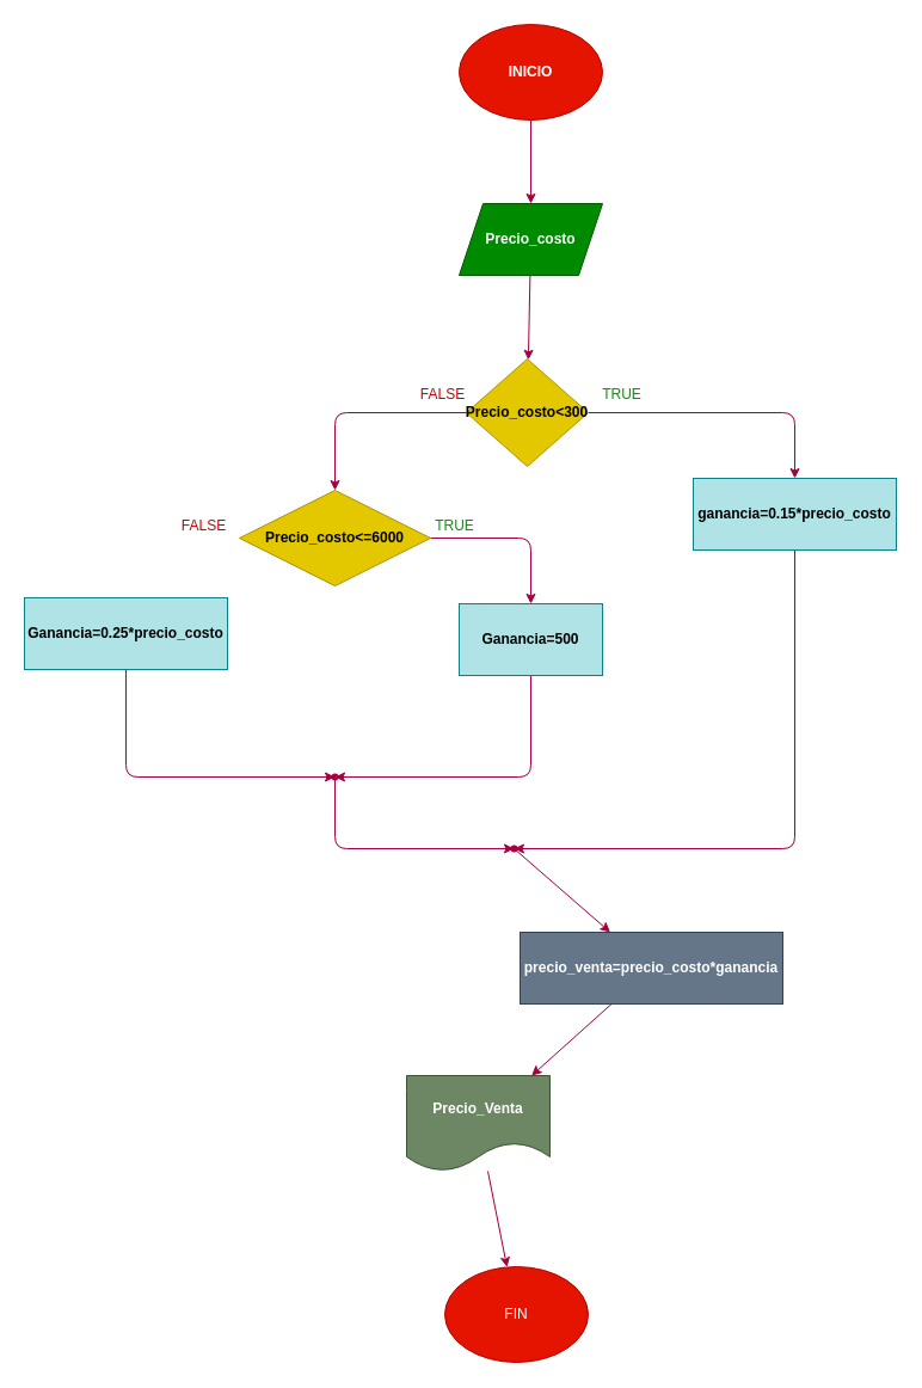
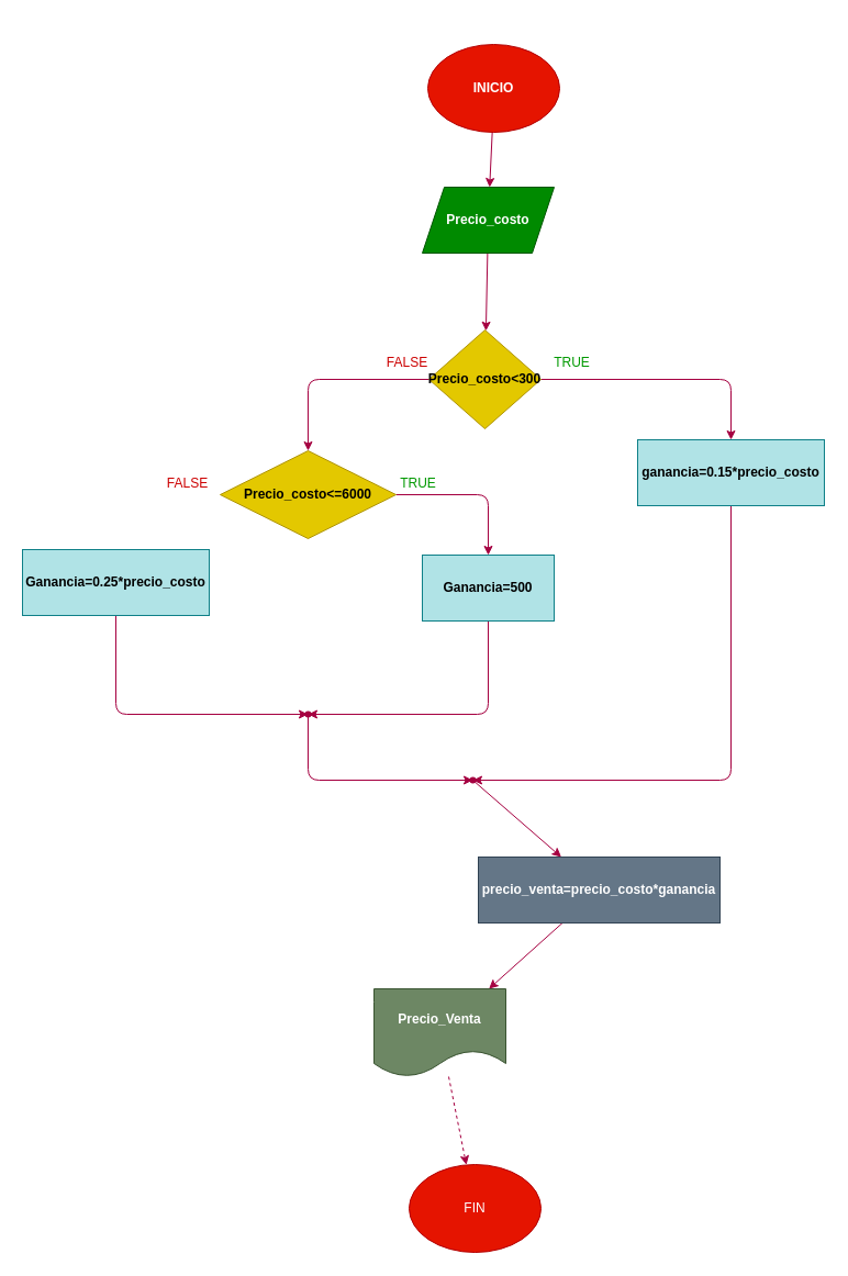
  <mxCell id="0" />
  <mxCell id="1" parent="0" />
  <mxCell id="2" value="" style="edgeStyle=none;html=1;fillColor=#d80073;strokeColor=#A50040;" edge="1" parent="1" source="3" target="5"><mxGeometry relative="1" as="geometry" /></mxCell>
- <mxCell id="3" value="&lt;b&gt;INICIO&lt;/b&gt;" style="ellipse;whiteSpace=wrap;html=1;fillColor=#e51400;fontColor=#ffffff;strokeColor=#B20000;" vertex="1" parent="1"><mxGeometry x="384" y="20" width="120" height="80" as="geometry" /></mxCell>
+ <mxCell id="3" value="&lt;b&gt;INICIO&lt;/b&gt;" style="ellipse;whiteSpace=wrap;html=1;fillColor=#e51400;fontColor=#ffffff;strokeColor=#B20000;" vertex="1" parent="1"><mxGeometry x="389" y="40" width="120" height="80" as="geometry" /></mxCell>
  <mxCell id="4" value="" style="edgeStyle=none;html=1;fillColor=#d80073;strokeColor=#A50040;" edge="1" parent="1" source="5" target="8"><mxGeometry relative="1" as="geometry" /></mxCell>
  <mxCell id="5" value="&lt;b&gt;Precio_costo&lt;/b&gt;" style="shape=parallelogram;perimeter=parallelogramPerimeter;whiteSpace=wrap;html=1;fixedSize=1;fillColor=#008a00;fontColor=#ffffff;strokeColor=#005700;" vertex="1" parent="1"><mxGeometry x="384" y="170" width="120" height="60" as="geometry" /></mxCell>
  <mxCell id="6" style="edgeStyle=none;html=1;entryX=0.5;entryY=0;entryDx=0;entryDy=0;fillColor=#d80073;strokeColor=#A50040;" edge="1" parent="1" source="8" target="10"><mxGeometry relative="1" as="geometry"><Array as="points"><mxPoint x="665" y="345" /></Array></mxGeometry></mxCell>
  <mxCell id="7" style="edgeStyle=none;html=1;entryX=0.5;entryY=0;entryDx=0;entryDy=0;fillColor=#d80073;strokeColor=#A50040;" edge="1" parent="1" source="8" target="12"><mxGeometry relative="1" as="geometry"><Array as="points"><mxPoint x="280" y="345" /></Array></mxGeometry></mxCell>
  <mxCell id="8" value="&lt;b&gt;Precio_costo&amp;lt;300&lt;/b&gt;" style="rhombus;whiteSpace=wrap;html=1;fillColor=#e3c800;fontColor=#000000;strokeColor=#B09500;" vertex="1" parent="1"><mxGeometry x="390" y="300" width="102" height="90" as="geometry" /></mxCell>
  <mxCell id="9" style="edgeStyle=none;html=1;fillColor=#d80073;strokeColor=#A50040;" edge="1" parent="1" source="10"><mxGeometry relative="1" as="geometry"><mxPoint x="430" y="710" as="targetPoint" /><Array as="points"><mxPoint x="665" y="710" /></Array></mxGeometry></mxCell>
  <mxCell id="10" value="&lt;b&gt;ganancia=0.15*precio_costo&lt;/b&gt;" style="rounded=0;whiteSpace=wrap;html=1;fillColor=#b0e3e6;strokeColor=#0e8088;" vertex="1" parent="1"><mxGeometry x="580" y="400" width="170" height="60" as="geometry" /></mxCell>
  <mxCell id="11" style="edgeStyle=none;html=1;entryX=0.5;entryY=0;entryDx=0;entryDy=0;fillColor=#d80073;strokeColor=#A50040;" edge="1" parent="1" source="12" target="14"><mxGeometry relative="1" as="geometry"><Array as="points"><mxPoint x="444" y="450" /></Array></mxGeometry></mxCell>
  <mxCell id="12" value="&lt;b&gt;Precio_costo&amp;lt;=6000&lt;/b&gt;" style="rhombus;whiteSpace=wrap;html=1;fillColor=#e3c800;fontColor=#000000;strokeColor=#B09500;" vertex="1" parent="1"><mxGeometry x="200" y="410" width="160" height="80" as="geometry" /></mxCell>
  <mxCell id="13" style="edgeStyle=none;html=1;entryX=0.65;entryY=0.85;entryDx=0;entryDy=0;entryPerimeter=0;fillColor=#d80073;strokeColor=#A50040;" edge="1" parent="1" source="14" target="18"><mxGeometry relative="1" as="geometry"><Array as="points"><mxPoint x="444" y="650" /></Array></mxGeometry></mxCell>
  <mxCell id="14" value="&lt;b&gt;Ganancia=500&lt;/b&gt;" style="rounded=0;whiteSpace=wrap;html=1;fillColor=#b0e3e6;strokeColor=#0e8088;" vertex="1" parent="1"><mxGeometry x="384" y="505" width="120" height="60" as="geometry" /></mxCell>
  <mxCell id="15" style="edgeStyle=none;html=1;fillColor=#d80073;strokeColor=#A50040;" edge="1" parent="1" source="16" target="18"><mxGeometry relative="1" as="geometry"><Array as="points"><mxPoint x="105" y="650" /></Array></mxGeometry></mxCell>
  <mxCell id="16" value="&lt;b&gt;Ganancia=0.25*precio_costo&lt;/b&gt;" style="rounded=0;whiteSpace=wrap;html=1;fillColor=#b0e3e6;strokeColor=#0e8088;" vertex="1" parent="1"><mxGeometry x="20" y="500" width="170" height="60" as="geometry" /></mxCell>
  <mxCell id="17" value="" style="edgeStyle=none;html=1;fillColor=#d80073;strokeColor=#A50040;" edge="1" parent="1" source="18" target="20"><mxGeometry relative="1" as="geometry"><Array as="points"><mxPoint x="280" y="710" /></Array></mxGeometry></mxCell>
  <mxCell id="18" value="" style="shape=waypoint;sketch=0;size=6;pointerEvents=1;points=[];fillColor=#d80073;resizable=0;rotatable=0;perimeter=centerPerimeter;snapToPoint=1;rounded=0;fontColor=#ffffff;strokeColor=#A50040;" vertex="1" parent="1"><mxGeometry x="270" y="640" width="20" height="20" as="geometry" /></mxCell>
  <mxCell id="19" value="" style="edgeStyle=none;html=1;fillColor=#d80073;strokeColor=#A50040;" edge="1" parent="1" source="20" target="22"><mxGeometry relative="1" as="geometry" /></mxCell>
  <mxCell id="20" value="" style="shape=waypoint;sketch=0;size=6;pointerEvents=1;points=[];fillColor=#d80073;resizable=0;rotatable=0;perimeter=centerPerimeter;snapToPoint=1;rounded=0;fontColor=#ffffff;strokeColor=#A50040;" vertex="1" parent="1"><mxGeometry x="420" y="700" width="20" height="20" as="geometry" /></mxCell>
  <mxCell id="21" value="" style="edgeStyle=none;html=1;fillColor=#d80073;strokeColor=#A50040;" edge="1" parent="1" source="22" target="24"><mxGeometry relative="1" as="geometry" /></mxCell>
  <mxCell id="22" value="&lt;b&gt;precio_venta=precio_costo*ganancia&lt;/b&gt;" style="whiteSpace=wrap;html=1;sketch=0;rounded=0;fillColor=#647687;fontColor=#ffffff;strokeColor=#314354;" vertex="1" parent="1"><mxGeometry x="435" y="780" width="220" height="60" as="geometry" /></mxCell>
- <mxCell id="23" value="" style="edgeStyle=none;html=1;fillColor=#d80073;strokeColor=#A50040;" edge="1" parent="1" source="24" target="25"><mxGeometry relative="1" as="geometry" /></mxCell>
+ <mxCell id="23" value="" style="edgeStyle=none;html=1;fillColor=#d80073;strokeColor=#A50040;dashed=1;" edge="1" parent="1" source="24" target="25"><mxGeometry relative="1" as="geometry" /></mxCell>
  <mxCell id="24" value="&lt;b&gt;Precio_Venta&lt;/b&gt;" style="shape=document;whiteSpace=wrap;html=1;boundedLbl=1;sketch=0;rounded=0;fillColor=#6d8764;fontColor=#ffffff;strokeColor=#3A5431;" vertex="1" parent="1"><mxGeometry x="340" y="900" width="120" height="80" as="geometry" /></mxCell>
  <mxCell id="25" value="FIN" style="ellipse;whiteSpace=wrap;html=1;fillColor=#e51400;fontColor=#ffffff;strokeColor=#B20000;" vertex="1" parent="1"><mxGeometry x="372" y="1060" width="120" height="80" as="geometry" /></mxCell>
  <mxCell id="26" value="&lt;font color=&quot;#009900&quot;&gt;TRUE&lt;/font&gt;" style="text;html=1;align=center;verticalAlign=middle;resizable=0;points=[];autosize=1;strokeColor=none;fillColor=none;" vertex="1" parent="1"><mxGeometry x="490" y="315" width="60" height="30" as="geometry" /></mxCell>
  <mxCell id="27" value="&lt;font color=&quot;#cc0000&quot;&gt;FALSE&lt;/font&gt;" style="text;html=1;align=center;verticalAlign=middle;resizable=0;points=[];autosize=1;strokeColor=none;fillColor=none;" vertex="1" parent="1"><mxGeometry x="340" y="315" width="60" height="30" as="geometry" /></mxCell>
  <mxCell id="28" value="&lt;font color=&quot;#009900&quot;&gt;TRUE&lt;/font&gt;" style="text;html=1;align=center;verticalAlign=middle;resizable=0;points=[];autosize=1;strokeColor=none;fillColor=none;" vertex="1" parent="1"><mxGeometry x="350" y="425" width="60" height="30" as="geometry" /></mxCell>
  <mxCell id="29" value="&lt;font color=&quot;#cc0000&quot;&gt;FALSE&lt;/font&gt;" style="text;html=1;align=center;verticalAlign=middle;resizable=0;points=[];autosize=1;strokeColor=none;fillColor=none;" vertex="1" parent="1"><mxGeometry x="140" y="425" width="60" height="30" as="geometry" /></mxCell>
